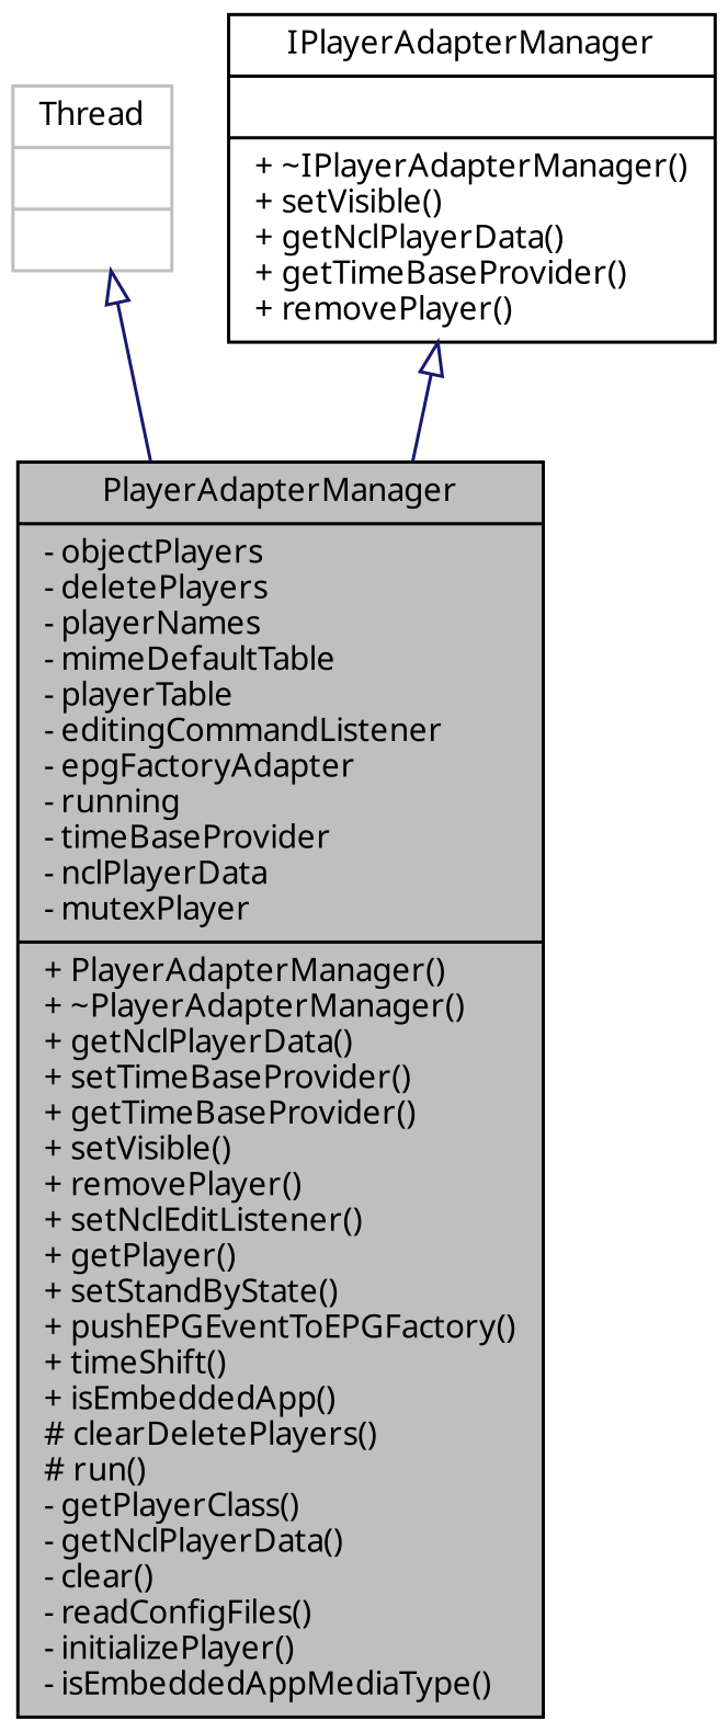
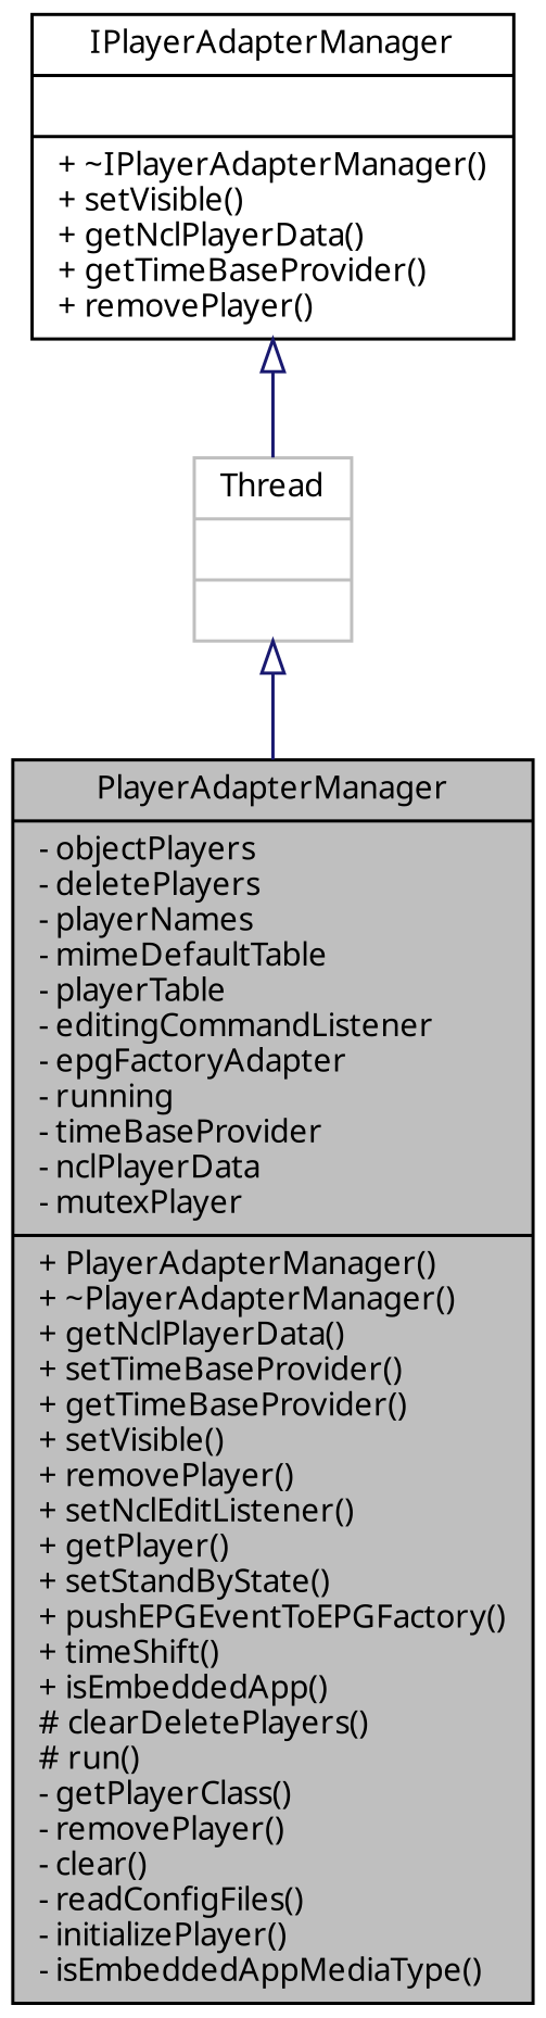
  digraph {
    node [color=black fillcolor=white fontname="FreeSans.ttf" fontsize=10 shape=record style=filled]
    edge [arrowtail=empty color=midnightblue dir=back fontname="FreeSans.ttf" fontsize=10 labelfontname="FreeSans.ttf" labelfontsize=10 style=solid]
-   n1 [fillcolor=grey75 fontcolor=black height=0.2 label="{PlayerAdapterManager\n|- objectPlayers\l- deletePlayers\l- playerNames\l- mimeDefaultTable\l- playerTable\l- editingCommandListener\l- epgFactoryAdapter\l- running\l- timeBaseProvider\l- nclPlayerData\l- mutexPlayer\l|+ PlayerAdapterManager()\l+ ~PlayerAdapterManager()\l+ getNclPlayerData()\l+ setTimeBaseProvider()\l+ getTimeBaseProvider()\l+ setVisible()\l+ removePlayer()\l+ setNclEditListener()\l+ getPlayer()\l+ setStandByState()\l+ pushEPGEventToEPGFactory()\l+ timeShift()\l+ isEmbeddedApp()\l# clearDeletePlayers()\l# run()\l- getPlayerClass()\l- getNclPlayerData()\l- clear()\l- readConfigFiles()\l- initializePlayer()\l- isEmbeddedAppMediaType()\l}" width=0.4]
+   n1 [fillcolor=grey75 fontcolor=black height=0.2 label="{PlayerAdapterManager\n|- objectPlayers\l- deletePlayers\l- playerNames\l- mimeDefaultTable\l- playerTable\l- editingCommandListener\l- epgFactoryAdapter\l- running\l- timeBaseProvider\l- nclPlayerData\l- mutexPlayer\l|+ PlayerAdapterManager()\l+ ~PlayerAdapterManager()\l+ getNclPlayerData()\l+ setTimeBaseProvider()\l+ getTimeBaseProvider()\l+ setVisible()\l+ removePlayer()\l+ setNclEditListener()\l+ getPlayer()\l+ setStandByState()\l+ pushEPGEventToEPGFactory()\l+ timeShift()\l+ isEmbeddedApp()\l# clearDeletePlayers()\l# run()\l- getPlayerClass()\l- removePlayer()\l- clear()\l- readConfigFiles()\l- initializePlayer()\l- isEmbeddedAppMediaType()\l}" width=0.4]
    n2 [color=grey75 height=0.2 label="{Thread\n||}" width=0.4]
    n3 [height=0.2 label="{IPlayerAdapterManager\n||+ ~IPlayerAdapterManager()\l+ setVisible()\l+ getNclPlayerData()\l+ getTimeBaseProvider()\l+ removePlayer()\l}" width=0.4]
    n2 -> n1
-   n3 -> n1
+   n3 -> n2
  }
